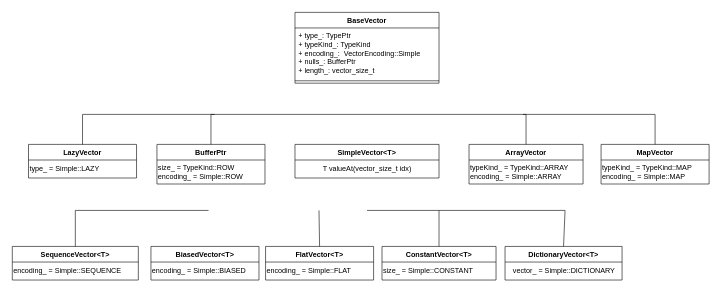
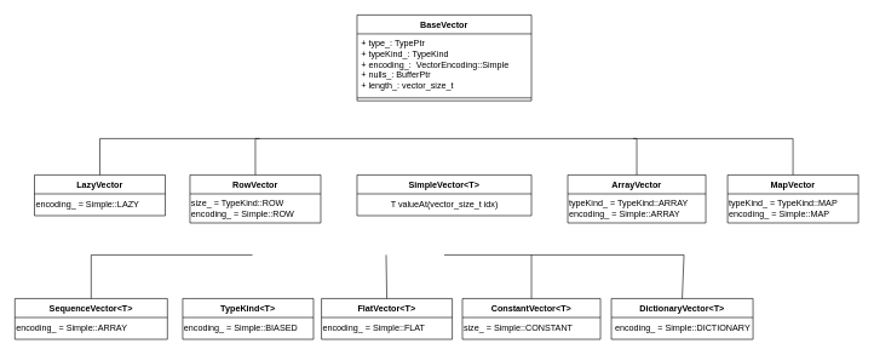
  <mxCell id="0" />
  <mxCell id="1" parent="0" />
  <mxCell id="2" value="BaseVector" style="swimlane;fontStyle=1;align=center;verticalAlign=top;childLayout=stackLayout;horizontal=1;startSize=26;horizontalStack=0;resizeParent=1;resizeParentMax=0;resizeLast=0;collapsible=1;marginBottom=0;whiteSpace=wrap;html=1;" vertex="1" parent="1"><mxGeometry x="491" y="20" width="240" height="118" as="geometry" /></mxCell>
  <mxCell id="3" value="+ type_: TypePtr&lt;div&gt;+ typeKind_: TypeKind&lt;/div&gt;&lt;div&gt;+ encoding_:&amp;nbsp; VectorEncoding::Simple&lt;/div&gt;&lt;div&gt;+ nulls_: BufferPtr&lt;/div&gt;&lt;div&gt;+ length_: vector_size_t&lt;/div&gt;" style="text;strokeColor=none;fillColor=none;align=left;verticalAlign=top;spacingLeft=4;spacingRight=4;overflow=hidden;rotatable=0;points=[[0,0.5],[1,0.5]];portConstraint=eastwest;whiteSpace=wrap;html=1;" vertex="1" parent="2"><mxGeometry y="26" width="240" height="84" as="geometry" /></mxCell>
  <mxCell id="4" value="" style="line;strokeWidth=1;fillColor=none;align=left;verticalAlign=middle;spacingTop=-1;spacingLeft=3;spacingRight=3;rotatable=0;labelPosition=right;points=[];portConstraint=eastwest;strokeColor=inherit;" vertex="1" parent="2"><mxGeometry y="110" width="240" height="8" as="geometry" /></mxCell>
  <mxCell id="5" value="SimpleVector&amp;lt;T&amp;gt;" style="swimlane;fontStyle=1;align=center;verticalAlign=top;childLayout=stackLayout;horizontal=1;startSize=26;horizontalStack=0;resizeParent=1;resizeParentMax=0;resizeLast=0;collapsible=1;marginBottom=0;whiteSpace=wrap;html=1;" vertex="1" parent="1"><mxGeometry x="491" y="240" width="240" height="56" as="geometry"><mxRectangle x="370" y="430" width="100" height="30" as="alternateBounds" /></mxGeometry></mxCell>
  <mxCell id="6" value="T valueAt(vector_size_t idx)" style="text;html=1;align=center;verticalAlign=middle;resizable=0;points=[];autosize=1;strokeColor=none;fillColor=none;" vertex="1" parent="5"><mxGeometry y="26" width="240" height="30" as="geometry" /></mxCell>
- <mxCell id="7" value="BiasedVector&amp;lt;T&amp;gt;" style="swimlane;fontStyle=1;align=center;verticalAlign=top;childLayout=stackLayout;horizontal=1;startSize=26;horizontalStack=0;resizeParent=1;resizeParentMax=0;resizeLast=0;collapsible=1;marginBottom=0;whiteSpace=wrap;html=1;" vertex="1" parent="1"><mxGeometry x="251" y="410" width="180" height="56" as="geometry"><mxRectangle x="370" y="430" width="100" height="30" as="alternateBounds" /></mxGeometry></mxCell>
+ <mxCell id="7" value="TypeKind&amp;lt;T&amp;gt;" style="swimlane;fontStyle=1;align=center;verticalAlign=top;childLayout=stackLayout;horizontal=1;startSize=26;horizontalStack=0;resizeParent=1;resizeParentMax=0;resizeLast=0;collapsible=1;marginBottom=0;whiteSpace=wrap;html=1;" vertex="1" parent="1"><mxGeometry x="251" y="410" width="180" height="56" as="geometry"><mxRectangle x="370" y="430" width="100" height="30" as="alternateBounds" /></mxGeometry></mxCell>
  <mxCell id="8" value="encoding_ = Simple::BIASED" style="text;html=1;align=left;verticalAlign=middle;resizable=0;points=[];autosize=1;strokeColor=none;fillColor=none;" vertex="1" parent="7"><mxGeometry y="26" width="180" height="30" as="geometry" /></mxCell>
  <mxCell id="9" value="FlatVector&amp;lt;T&amp;gt;" style="swimlane;fontStyle=1;align=center;verticalAlign=top;childLayout=stackLayout;horizontal=1;startSize=26;horizontalStack=0;resizeParent=1;resizeParentMax=0;resizeLast=0;collapsible=1;marginBottom=0;whiteSpace=wrap;html=1;" vertex="1" parent="1"><mxGeometry x="442" y="410" width="180" height="56" as="geometry"><mxRectangle x="370" y="430" width="100" height="30" as="alternateBounds" /></mxGeometry></mxCell>
  <mxCell id="10" value="encoding_ = Simple::FLAT" style="text;html=1;align=left;verticalAlign=middle;resizable=0;points=[];autosize=1;strokeColor=none;fillColor=none;" vertex="1" parent="9"><mxGeometry y="26" width="180" height="30" as="geometry" /></mxCell>
  <mxCell id="11" value="ConstantVector&amp;lt;T&amp;gt;" style="swimlane;fontStyle=1;align=center;verticalAlign=top;childLayout=stackLayout;horizontal=1;startSize=26;horizontalStack=0;resizeParent=1;resizeParentMax=0;resizeLast=0;collapsible=1;marginBottom=0;whiteSpace=wrap;html=1;" vertex="1" parent="1"><mxGeometry x="636" y="410" width="190" height="56" as="geometry"><mxRectangle x="370" y="430" width="100" height="30" as="alternateBounds" /></mxGeometry></mxCell>
  <mxCell id="12" value="size_ = Simple::CONSTANT" style="text;html=1;align=left;verticalAlign=middle;resizable=0;points=[];autosize=1;strokeColor=none;fillColor=none;" vertex="1" parent="11"><mxGeometry y="26" width="190" height="30" as="geometry" /></mxCell>
  <mxCell id="13" value="DictionaryVector&amp;lt;T&amp;gt;" style="swimlane;fontStyle=1;align=center;verticalAlign=top;childLayout=stackLayout;horizontal=1;startSize=26;horizontalStack=0;resizeParent=1;resizeParentMax=0;resizeLast=0;collapsible=1;marginBottom=0;whiteSpace=wrap;html=1;" vertex="1" parent="1"><mxGeometry x="841" y="410" width="195" height="56" as="geometry"><mxRectangle x="370" y="430" width="100" height="30" as="alternateBounds" /></mxGeometry></mxCell>
- <mxCell id="14" value="vector_ = Simple::DICTIONARY" style="text;html=1;align=center;verticalAlign=middle;resizable=0;points=[];autosize=1;strokeColor=none;fillColor=none;" vertex="1" parent="13"><mxGeometry y="26" width="195" height="30" as="geometry" /></mxCell>
+ <mxCell id="14" value="encoding_ = Simple::DICTIONARY" style="text;html=1;align=center;verticalAlign=middle;resizable=0;points=[];autosize=1;strokeColor=none;fillColor=none;" vertex="1" parent="13"><mxGeometry y="26" width="195" height="30" as="geometry" /></mxCell>
  <mxCell id="15" value="" style="endArrow=none;html=1;rounded=0;exitX=0.5;exitY=0;exitDx=0;exitDy=0;" edge="1" parent="1" source="9"><mxGeometry width="50" height="50" relative="1" as="geometry"><mxPoint x="561" y="410" as="sourcePoint" /><mxPoint x="531" y="350" as="targetPoint" /></mxGeometry></mxCell>
  <mxCell id="16" value="" style="endArrow=none;html=1;rounded=0;entryX=0.5;entryY=0;entryDx=0;entryDy=0;" edge="1" parent="1" target="13"><mxGeometry width="50" height="50" relative="1" as="geometry"><mxPoint x="611" y="350" as="sourcePoint" /><mxPoint x="931" y="350" as="targetPoint" /><Array as="points"><mxPoint x="941" y="350" /></Array></mxGeometry></mxCell>
  <mxCell id="17" value="" style="endArrow=none;html=1;rounded=0;exitX=0.5;exitY=0;exitDx=0;exitDy=0;" edge="1" parent="1" source="11"><mxGeometry width="50" height="50" relative="1" as="geometry"><mxPoint x="561" y="410" as="sourcePoint" /><mxPoint x="731" y="350" as="targetPoint" /></mxGeometry></mxCell>
- <mxCell id="18" value="BufferPtr" style="swimlane;fontStyle=1;align=center;verticalAlign=top;childLayout=stackLayout;horizontal=1;startSize=26;horizontalStack=0;resizeParent=1;resizeParentMax=0;resizeLast=0;collapsible=1;marginBottom=0;whiteSpace=wrap;html=1;" vertex="1" parent="1"><mxGeometry x="261" y="240" width="180" height="66" as="geometry"><mxRectangle x="370" y="430" width="100" height="30" as="alternateBounds" /></mxGeometry></mxCell>
+ <mxCell id="18" value="RowVector" style="swimlane;fontStyle=1;align=center;verticalAlign=top;childLayout=stackLayout;horizontal=1;startSize=26;horizontalStack=0;resizeParent=1;resizeParentMax=0;resizeLast=0;collapsible=1;marginBottom=0;whiteSpace=wrap;html=1;" vertex="1" parent="1"><mxGeometry x="261" y="240" width="180" height="66" as="geometry"><mxRectangle x="370" y="430" width="100" height="30" as="alternateBounds" /></mxGeometry></mxCell>
  <mxCell id="19" value="&lt;div&gt;size_ = TypeKind::ROW&lt;/div&gt;encoding_ = Simple::ROW" style="text;html=1;align=left;verticalAlign=middle;resizable=0;points=[];autosize=1;strokeColor=none;fillColor=none;" vertex="1" parent="18"><mxGeometry y="26" width="180" height="40" as="geometry" /></mxCell>
  <mxCell id="20" value="ArrayVector" style="swimlane;fontStyle=1;align=center;verticalAlign=top;childLayout=stackLayout;horizontal=1;startSize=26;horizontalStack=0;resizeParent=1;resizeParentMax=0;resizeLast=0;collapsible=1;marginBottom=0;whiteSpace=wrap;html=1;" vertex="1" parent="1"><mxGeometry x="781" y="240" width="190" height="66" as="geometry"><mxRectangle x="370" y="430" width="100" height="30" as="alternateBounds" /></mxGeometry></mxCell>
  <mxCell id="21" value="&lt;div&gt;typeKind_ = TypeKind::ARRAY&lt;/div&gt;encoding_ = Simple::ARRAY" style="text;html=1;align=left;verticalAlign=middle;resizable=0;points=[];autosize=1;strokeColor=none;fillColor=none;" vertex="1" parent="20"><mxGeometry y="26" width="190" height="40" as="geometry" /></mxCell>
  <mxCell id="22" value="MapVector" style="swimlane;fontStyle=1;align=center;verticalAlign=top;childLayout=stackLayout;horizontal=1;startSize=26;horizontalStack=0;resizeParent=1;resizeParentMax=0;resizeLast=0;collapsible=1;marginBottom=0;whiteSpace=wrap;html=1;" vertex="1" parent="1"><mxGeometry x="1001" y="240" width="180" height="66" as="geometry"><mxRectangle x="370" y="430" width="100" height="30" as="alternateBounds" /></mxGeometry></mxCell>
  <mxCell id="23" value="&lt;div&gt;typeKind_ = TypeKind::MAP&lt;/div&gt;encoding_ = Simple::MAP" style="text;html=1;align=left;verticalAlign=middle;resizable=0;points=[];autosize=1;strokeColor=none;fillColor=none;" vertex="1" parent="22"><mxGeometry y="26" width="180" height="40" as="geometry" /></mxCell>
  <mxCell id="24" value="" style="endArrow=none;html=1;rounded=0;exitX=0.5;exitY=0;exitDx=0;exitDy=0;" edge="1" parent="1" source="18"><mxGeometry width="50" height="50" relative="1" as="geometry"><mxPoint x="321" y="220" as="sourcePoint" /><mxPoint x="611" y="190" as="targetPoint" /><Array as="points"><mxPoint x="351" y="190" /></Array></mxGeometry></mxCell>
  <mxCell id="25" value="" style="endArrow=none;html=1;rounded=0;entryX=0.5;entryY=0;entryDx=0;entryDy=0;" edge="1" parent="1" target="20"><mxGeometry width="50" height="50" relative="1" as="geometry"><mxPoint x="611" y="190" as="sourcePoint" /><mxPoint x="801" y="250" as="targetPoint" /><Array as="points"><mxPoint x="876" y="190" /></Array></mxGeometry></mxCell>
  <mxCell id="26" value="" style="endArrow=none;html=1;rounded=0;entryX=0.5;entryY=0;entryDx=0;entryDy=0;" edge="1" parent="1" target="22"><mxGeometry width="50" height="50" relative="1" as="geometry"><mxPoint x="871" y="190" as="sourcePoint" /><mxPoint x="801" y="250" as="targetPoint" /><Array as="points"><mxPoint x="1091" y="190" /></Array></mxGeometry></mxCell>
  <mxCell id="27" value="LazyVector" style="swimlane;fontStyle=1;align=center;verticalAlign=top;childLayout=stackLayout;horizontal=1;startSize=26;horizontalStack=0;resizeParent=1;resizeParentMax=0;resizeLast=0;collapsible=1;marginBottom=0;whiteSpace=wrap;html=1;" vertex="1" parent="1"><mxGeometry x="47" y="240" width="180" height="56" as="geometry"><mxRectangle x="370" y="430" width="100" height="30" as="alternateBounds" /></mxGeometry></mxCell>
- <mxCell id="28" value="&lt;div&gt;&lt;span style=&quot;background-color: initial;&quot;&gt;type_ = Simple::LAZY&lt;/span&gt;&lt;br&gt;&lt;/div&gt;" style="text;html=1;align=left;verticalAlign=middle;resizable=0;points=[];autosize=1;strokeColor=none;fillColor=none;" vertex="1" parent="27"><mxGeometry y="26" width="180" height="30" as="geometry" /></mxCell>
+ <mxCell id="28" value="&lt;div&gt;&lt;span style=&quot;background-color: initial;&quot;&gt;encoding_ = Simple::LAZY&lt;/span&gt;&lt;br&gt;&lt;/div&gt;" style="text;html=1;align=left;verticalAlign=middle;resizable=0;points=[];autosize=1;strokeColor=none;fillColor=none;" vertex="1" parent="27"><mxGeometry y="26" width="180" height="30" as="geometry" /></mxCell>
  <mxCell id="29" value="" style="endArrow=none;html=1;rounded=0;exitX=0.5;exitY=0;exitDx=0;exitDy=0;" edge="1" parent="1" source="27"><mxGeometry width="50" height="50" relative="1" as="geometry"><mxPoint x="437" y="280" as="sourcePoint" /><mxPoint x="357" y="190" as="targetPoint" /><Array as="points"><mxPoint x="137" y="190" /></Array></mxGeometry></mxCell>
  <mxCell id="30" value="SequenceVector&amp;lt;T&amp;gt;" style="swimlane;fontStyle=1;align=center;verticalAlign=top;childLayout=stackLayout;horizontal=1;startSize=26;horizontalStack=0;resizeParent=1;resizeParentMax=0;resizeLast=0;collapsible=1;marginBottom=0;whiteSpace=wrap;html=1;" vertex="1" parent="1"><mxGeometry x="20" y="410" width="210" height="56" as="geometry"><mxRectangle x="370" y="430" width="100" height="30" as="alternateBounds" /></mxGeometry></mxCell>
- <mxCell id="31" value="encoding_ = Simple::SEQUENCE" style="text;html=1;align=left;verticalAlign=middle;resizable=0;points=[];autosize=1;strokeColor=none;fillColor=none;" vertex="1" parent="30"><mxGeometry y="26" width="210" height="30" as="geometry" /></mxCell>
+ <mxCell id="31" value="encoding_ = Simple::ARRAY" style="text;html=1;align=left;verticalAlign=middle;resizable=0;points=[];autosize=1;strokeColor=none;fillColor=none;" vertex="1" parent="30"><mxGeometry y="26" width="210" height="30" as="geometry" /></mxCell>
  <mxCell id="32" value="" style="endArrow=none;html=1;rounded=0;exitX=0.5;exitY=0;exitDx=0;exitDy=0;" edge="1" parent="1" source="30"><mxGeometry width="50" height="50" relative="1" as="geometry"><mxPoint x="437" y="340" as="sourcePoint" /><mxPoint x="347" y="350" as="targetPoint" /><Array as="points"><mxPoint x="125" y="350" /></Array></mxGeometry></mxCell>
